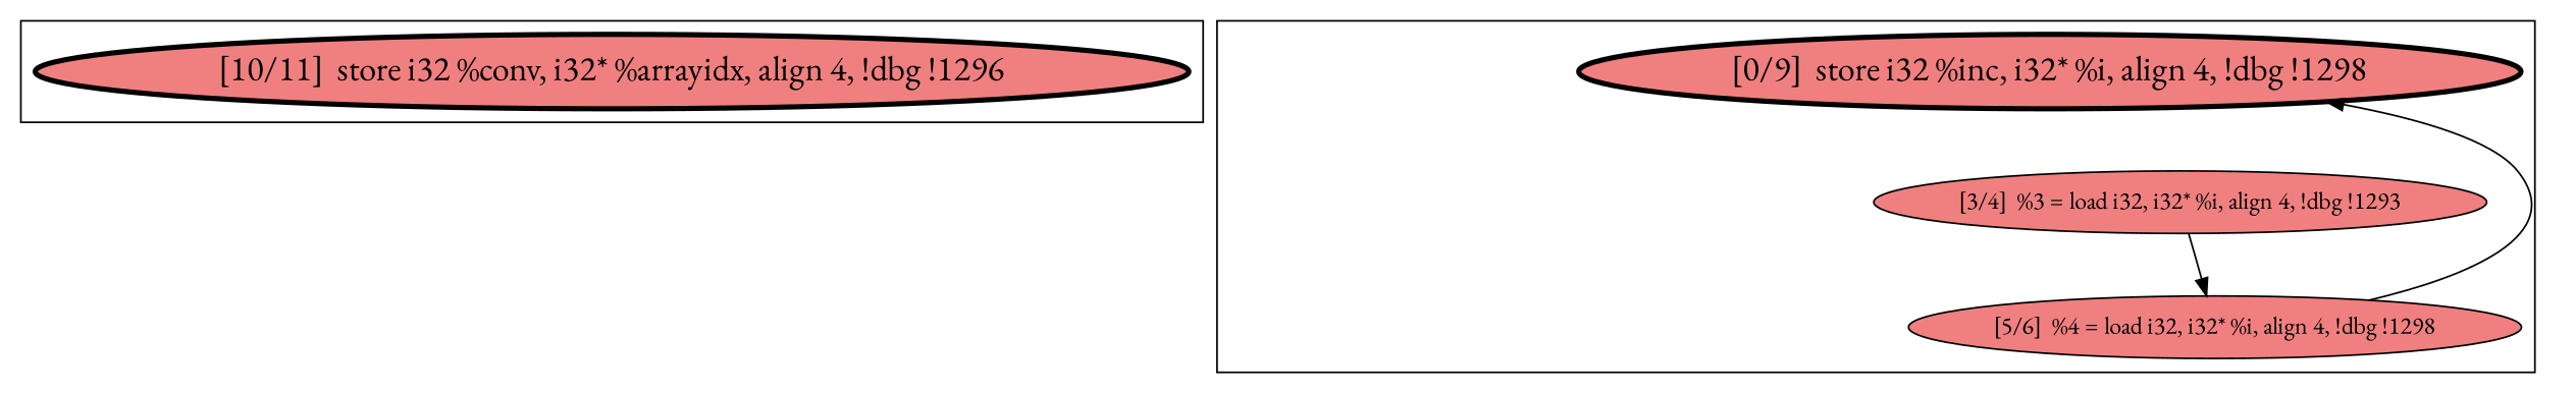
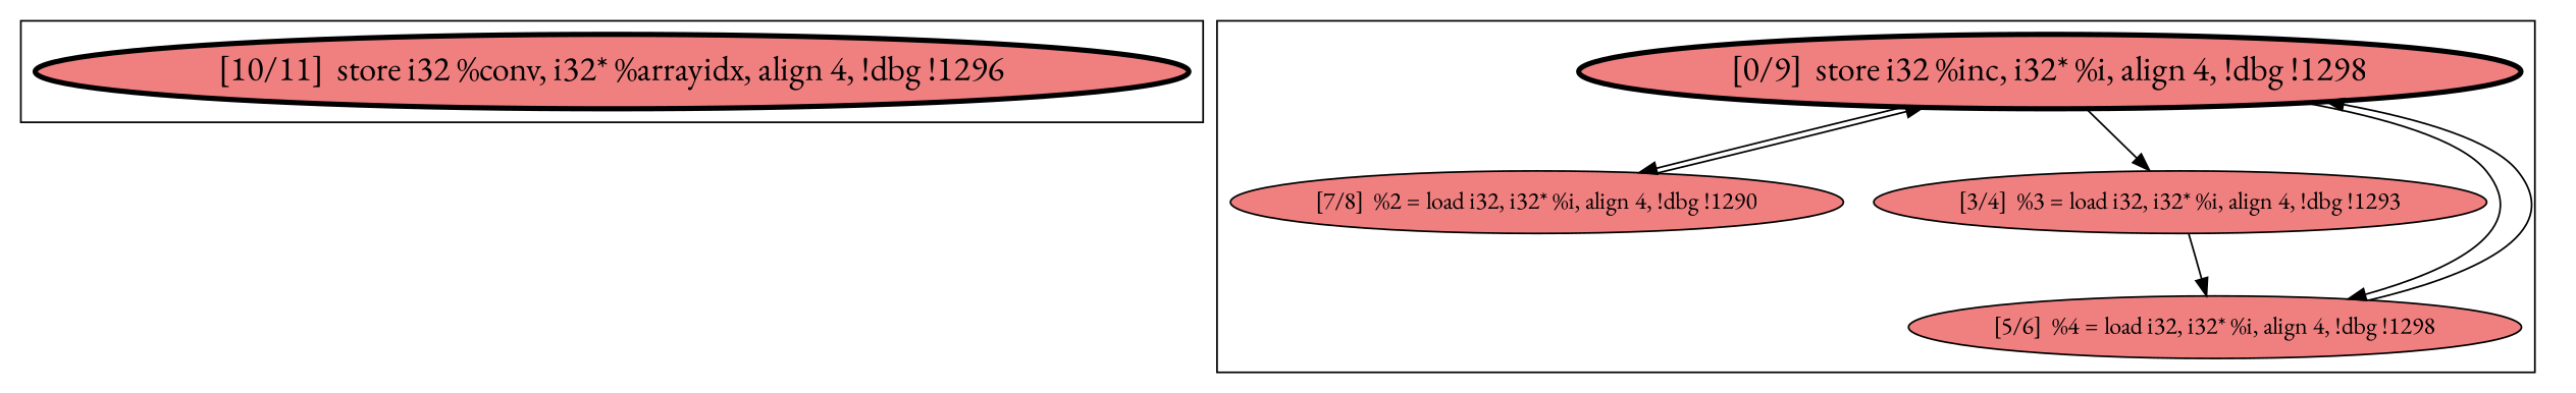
  digraph {
    fontname="EB Garamond"
    node [fillcolor=lightcoral fontname="EB Garamond" shape=ellipse style=filled]
    edge [fontname="EB Garamond"]
    n1 [fontsize=20 label="[10/11]  store i32 %conv, i32* %arrayidx, align 4, !dbg !1296" penwidth=3.0]
    n2 [fontsize=20 label="[0/9]  store i32 %inc, i32* %i, align 4, !dbg !1298" penwidth=3.0]
+   n3 [label="[7/8]  %2 = load i32, i32* %i, align 4, !dbg !1290"]
    n4 [label="[3/4]  %3 = load i32, i32* %i, align 4, !dbg !1293"]
    n5 [label="[5/6]  %4 = load i32, i32* %i, align 4, !dbg !1298"]
    subgraph cluster_1 {
      n1
    }
    subgraph cluster_2 {
      n2
+     n3
      n4
      n5
    }
+   n2 -> n3
+   n2 -> n4
+   n2 -> n5
+   n3 -> n2
    n4 -> n5
    n5 -> n2
  }
